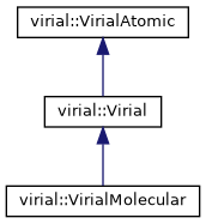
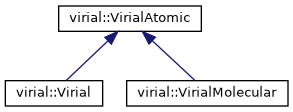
  digraph {
    rankdir=TB
    node [color=black fillcolor=white fontname=Helvetica fontsize=10 shape=record style=filled]
    edge [color=midnightblue dir=back fontname=Helvetica fontsize=10 labelfontname=Helvetica labelfontsize=10 style=solid]
    n1 [height=0.2 label="virial::Virial" width=0.4]
    n2 [height=0.2 label="virial::VirialMolecular" width=0.4]
    n3 [height=0.2 label="virial::VirialAtomic" width=0.4]
-   n1 -> n2
+   n3 -> n2
    n3 -> n1
  }
